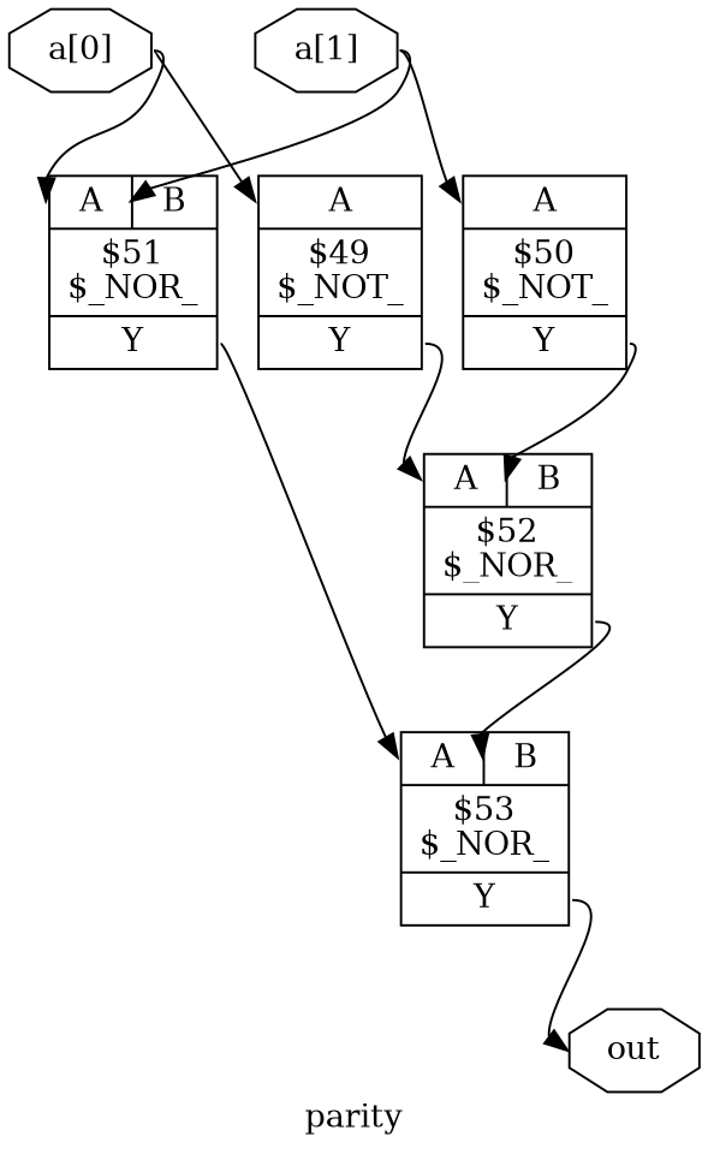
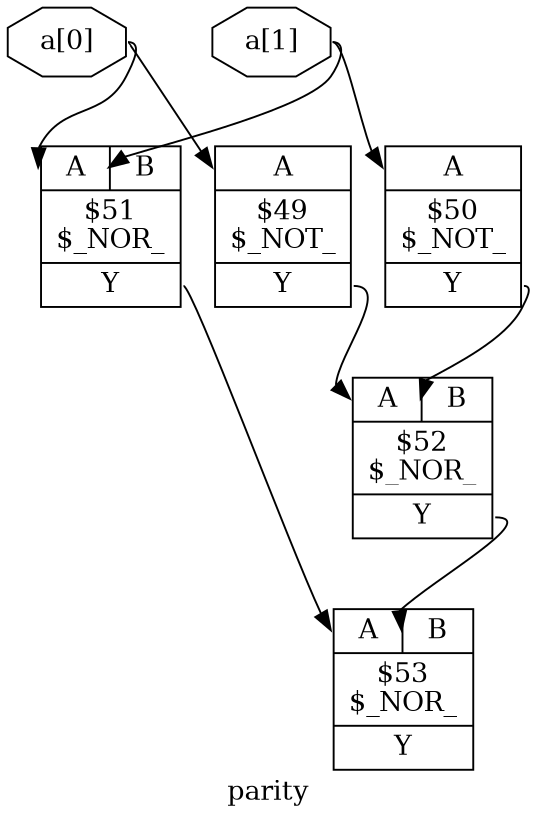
  digraph {
    label=parity
    rankdir=TB
    remincross=true
    node [shape=record]
    edge [color=black headport="p8:w" tailport="p9:e"]
    n1 [color=black fontcolor=black label="a[0]" shape=octagon]
    n2 [label="{{<p8> A}|$49\n$_NOT_|{<p9> Y}}"]
    n3 [label="{{<p8> A|<p12> B}|$51\n$_NOR_|{<p9> Y}}"]
    n4 [color=black fontcolor=black label="a[1]" shape=octagon]
    n5 [label="{{<p8> A}|$50\n$_NOT_|{<p9> Y}}"]
-   n6 [color=black fontcolor=black label=out shape=octagon]
    n7 [label="{{<p8> A|<p12> B}|$52\n$_NOR_|{<p9> Y}}"]
    n8 [label="{{<p8> A|<p12> B}|$53\n$_NOR_|{<p9> Y}}"]
    n1 -> n2 [tailport=e]
    n1 -> n3 [tailport=e]
    n2 -> n7
    n3 -> n8
    n4 -> n3 [headport="p12:w" tailport=e]
    n4 -> n5 [tailport=e]
    n5 -> n7 [headport="p12:w"]
    n7 -> n8 [headport="p12:w"]
-   n8 -> n6 [headport=w]
  }
